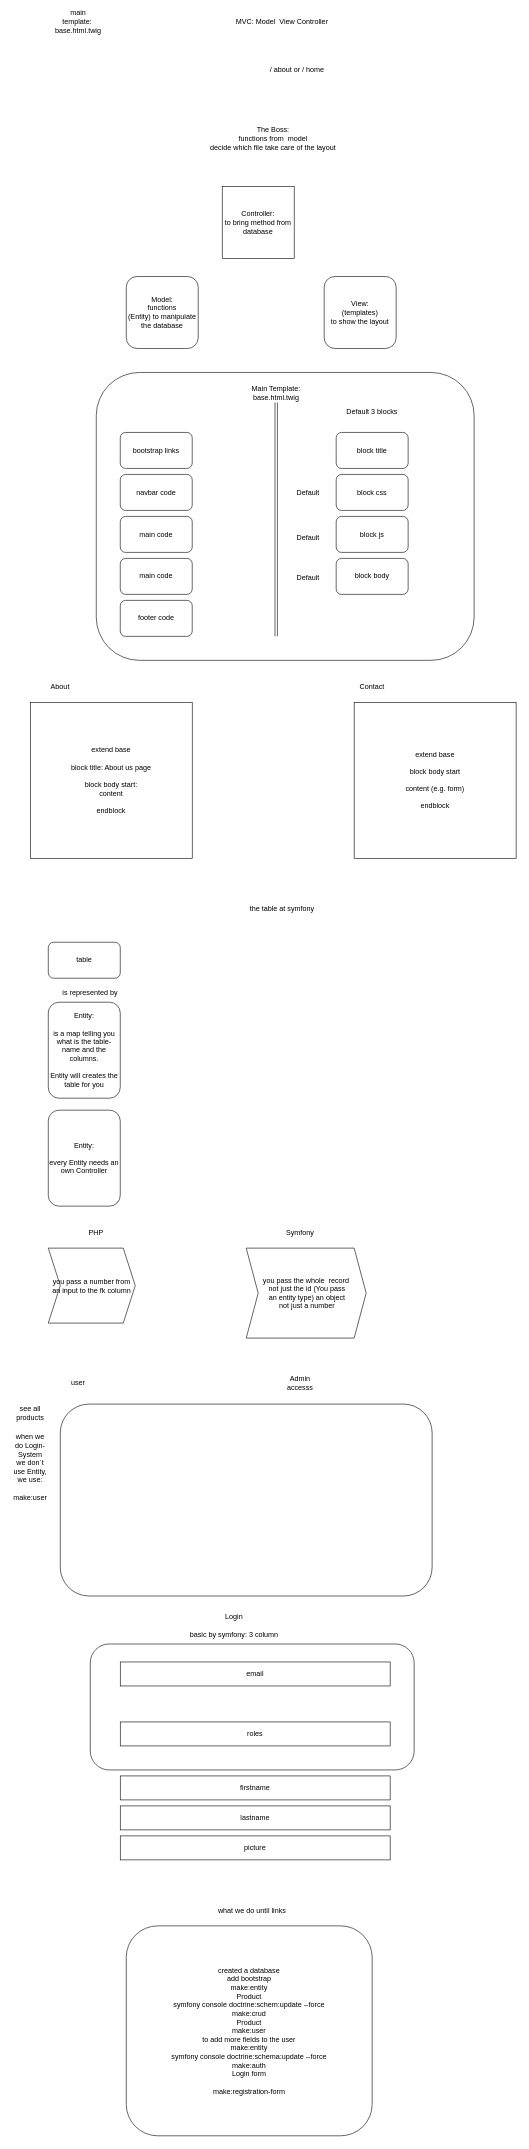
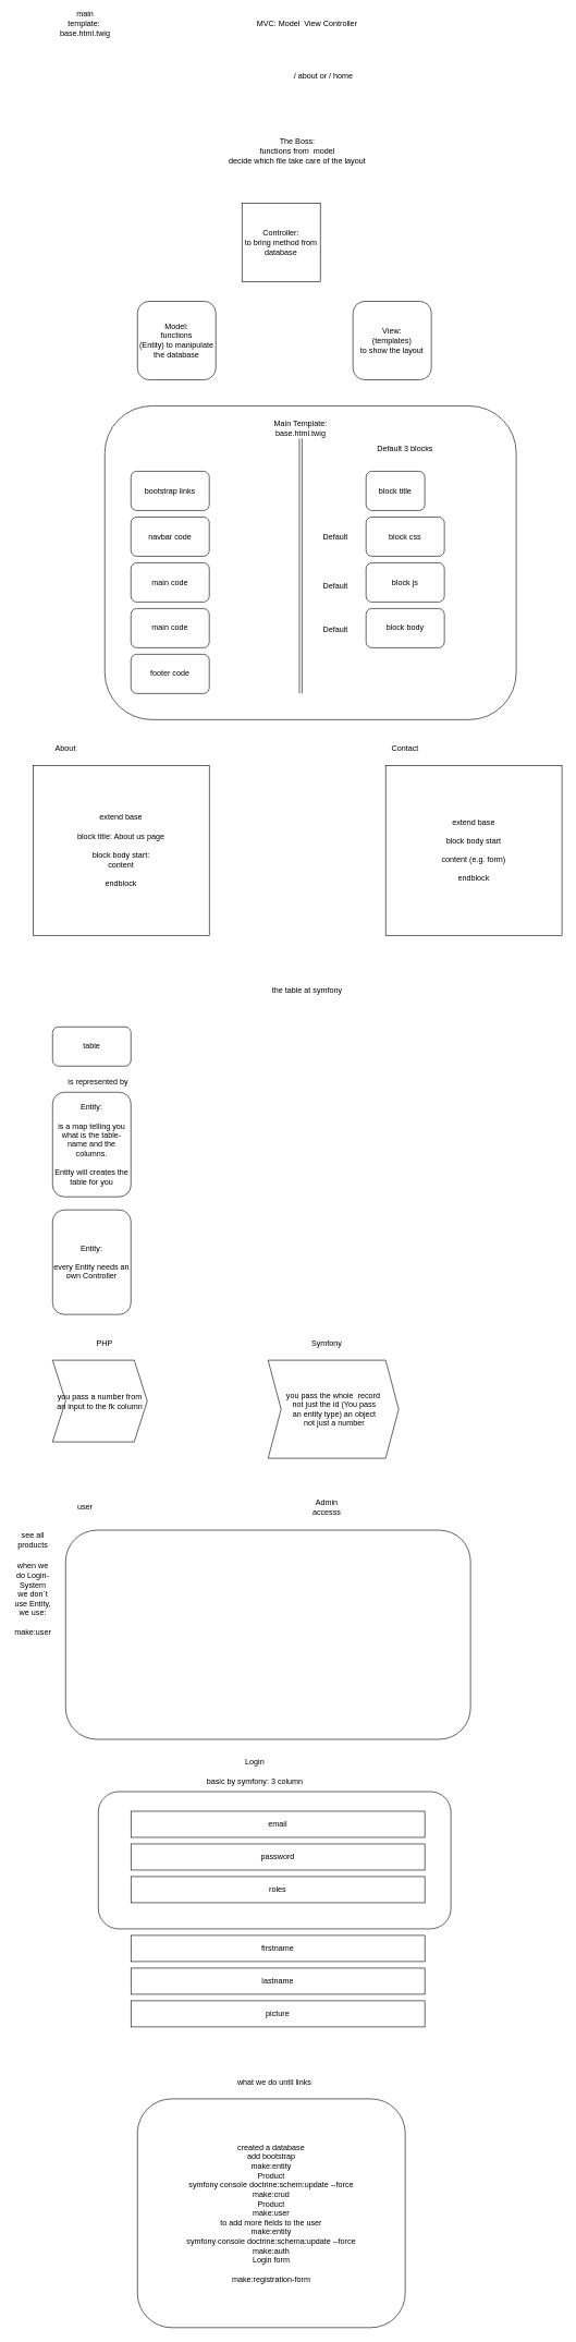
  <mxCell id="0" />
  <mxCell id="1" parent="0" />
  <mxCell id="2" value="Model:&lt;br&gt;functions&lt;br&gt;(Entity) to manipulate the database" style="rounded=1;whiteSpace=wrap;html=1;" parent="1" vertex="1"><mxGeometry x="210" y="460" width="120" height="120" as="geometry" /></mxCell>
  <mxCell id="3" value="View:&lt;br&gt;(templates)&lt;br&gt;to show the layout" style="rounded=1;whiteSpace=wrap;html=1;" parent="1" vertex="1"><mxGeometry x="540" y="460" width="120" height="120" as="geometry" /></mxCell>
  <mxCell id="4" value="Controller:&lt;br&gt;to bring method from database" style="whiteSpace=wrap;html=1;rounded=0;" parent="1" vertex="1"><mxGeometry x="370" y="310" width="120" height="120" as="geometry" /></mxCell>
  <mxCell id="5" value="MVC: Model&amp;nbsp; View Controller" style="text;html=1;strokeColor=none;fillColor=none;align=center;verticalAlign=middle;whiteSpace=wrap;rounded=0;" parent="1" vertex="1"><mxGeometry x="200" y="20" width="540" height="30" as="geometry" /></mxCell>
  <mxCell id="6" value="The Boss:&lt;br&gt;functions from&amp;nbsp; model&lt;br&gt;decide which file take care of the layout" style="text;html=1;strokeColor=none;fillColor=none;align=center;verticalAlign=middle;whiteSpace=wrap;rounded=0;" parent="1" vertex="1"><mxGeometry x="200" y="200" width="510" height="60" as="geometry" /></mxCell>
  <mxCell id="7" value="/ about or / home" style="text;html=1;strokeColor=none;fillColor=none;align=center;verticalAlign=middle;whiteSpace=wrap;rounded=0;" parent="1" vertex="1"><mxGeometry x="280" y="100" width="430" height="30" as="geometry" /></mxCell>
  <mxCell id="8" value="main template:&amp;nbsp;&lt;br&gt;base.html.twig" style="text;html=1;strokeColor=none;fillColor=none;align=center;verticalAlign=middle;whiteSpace=wrap;rounded=0;" parent="1" vertex="1"><mxGeometry x="100" y="20" width="60" height="30" as="geometry" /></mxCell>
  <mxCell id="9" value="" style="rounded=1;whiteSpace=wrap;html=1;" parent="1" vertex="1"><mxGeometry x="160" y="620" width="630" height="480" as="geometry" /></mxCell>
  <mxCell id="10" value="bootstrap links" style="rounded=1;whiteSpace=wrap;html=1;" parent="1" vertex="1"><mxGeometry x="200" y="720" width="120" height="60" as="geometry" /></mxCell>
  <mxCell id="11" value="navbar code" style="rounded=1;whiteSpace=wrap;html=1;" parent="1" vertex="1"><mxGeometry x="200" y="790" width="120" height="60" as="geometry" /></mxCell>
  <mxCell id="12" value="main code" style="rounded=1;whiteSpace=wrap;html=1;" parent="1" vertex="1"><mxGeometry x="200" y="930" width="120" height="60" as="geometry" /></mxCell>
  <mxCell id="13" value="main code" style="rounded=1;whiteSpace=wrap;html=1;" parent="1" vertex="1"><mxGeometry x="200" y="860" width="120" height="60" as="geometry" /></mxCell>
  <mxCell id="14" value="footer code" style="rounded=1;whiteSpace=wrap;html=1;" parent="1" vertex="1"><mxGeometry x="200" y="1000" width="120" height="60" as="geometry" /></mxCell>
  <mxCell id="15" value="" style="shape=link;html=1;" parent="1" target="16" edge="1"><mxGeometry width="100" relative="1" as="geometry"><mxPoint x="460" y="1060" as="sourcePoint" /><mxPoint x="470" y="710" as="targetPoint" /></mxGeometry></mxCell>
  <mxCell id="16" value="Main Template:&lt;br&gt;base.html.twig" style="text;html=1;strokeColor=none;fillColor=none;align=center;verticalAlign=middle;whiteSpace=wrap;rounded=0;" parent="1" vertex="1"><mxGeometry x="330" y="640" width="260" height="30" as="geometry" /></mxCell>
  <mxCell id="17" value="Default 3 blocks" style="text;html=1;strokeColor=none;fillColor=none;align=center;verticalAlign=middle;whiteSpace=wrap;rounded=0;" parent="1" vertex="1"><mxGeometry x="560" y="670" width="120" height="30" as="geometry" /></mxCell>
  <mxCell id="18" value="block css" style="rounded=1;whiteSpace=wrap;html=1;" parent="1" vertex="1"><mxGeometry x="560" y="790" width="120" height="60" as="geometry" /></mxCell>
  <mxCell id="19" value="block js" style="rounded=1;whiteSpace=wrap;html=1;" parent="1" vertex="1"><mxGeometry x="560" y="860" width="120" height="60" as="geometry" /></mxCell>
  <mxCell id="20" value="block body" style="rounded=1;whiteSpace=wrap;html=1;" parent="1" vertex="1"><mxGeometry x="560" y="930" width="120" height="60" as="geometry" /></mxCell>
  <mxCell id="21" value="Default&amp;nbsp;" style="text;html=1;strokeColor=none;fillColor=none;align=center;verticalAlign=middle;whiteSpace=wrap;rounded=0;" parent="1" vertex="1"><mxGeometry x="480" y="805" width="70" height="30" as="geometry" /></mxCell>
  <mxCell id="22" value="Default&amp;nbsp;" style="text;html=1;strokeColor=none;fillColor=none;align=center;verticalAlign=middle;whiteSpace=wrap;rounded=0;" parent="1" vertex="1"><mxGeometry x="480" y="880" width="70" height="30" as="geometry" /></mxCell>
  <mxCell id="23" value="Default&amp;nbsp;" style="text;html=1;strokeColor=none;fillColor=none;align=center;verticalAlign=middle;whiteSpace=wrap;rounded=0;" parent="1" vertex="1"><mxGeometry x="480" y="947" width="70" height="30" as="geometry" /></mxCell>
- <mxCell id="24" value="block title" style="rounded=1;whiteSpace=wrap;html=1;" parent="1" vertex="1"><mxGeometry x="560" y="720" width="120" height="60" as="geometry" /></mxCell>
+ <mxCell id="24" value="block title" style="rounded=1;whiteSpace=wrap;html=1;" parent="1" vertex="1"><mxGeometry x="560" y="720" width="90" height="60" as="geometry" /></mxCell>
  <mxCell id="25" value="extend base&lt;br&gt;&lt;br&gt;block title: About us page&lt;br&gt;&lt;br&gt;block body start:&lt;br&gt;content&lt;br&gt;&lt;br&gt;endblock" style="rounded=0;whiteSpace=wrap;html=1;" parent="1" vertex="1"><mxGeometry x="50" y="1170" width="270" height="260" as="geometry" /></mxCell>
  <mxCell id="26" value="extend base&lt;br&gt;&lt;br&gt;block body start&lt;br&gt;&lt;br&gt;content (e.g. form)&lt;br&gt;&lt;br&gt;endblock" style="rounded=0;whiteSpace=wrap;html=1;" parent="1" vertex="1"><mxGeometry x="590" y="1170" width="270" height="260" as="geometry" /></mxCell>
  <mxCell id="27" value="About" style="text;html=1;strokeColor=none;fillColor=none;align=center;verticalAlign=middle;whiteSpace=wrap;rounded=0;" parent="1" vertex="1"><mxGeometry x="70" y="1130" width="60" height="30" as="geometry" /></mxCell>
  <mxCell id="28" value="Contact" style="text;html=1;strokeColor=none;fillColor=none;align=center;verticalAlign=middle;whiteSpace=wrap;rounded=0;" parent="1" vertex="1"><mxGeometry x="590" y="1130" width="60" height="30" as="geometry" /></mxCell>
  <mxCell id="29" value="table" style="rounded=1;whiteSpace=wrap;html=1;" parent="1" vertex="1"><mxGeometry x="80" y="1570" width="120" height="60" as="geometry" /></mxCell>
  <mxCell id="30" value="the table at symfony" style="text;html=1;strokeColor=none;fillColor=none;align=center;verticalAlign=middle;whiteSpace=wrap;rounded=0;" parent="1" vertex="1"><mxGeometry x="330" y="1500" width="280" height="30" as="geometry" /></mxCell>
  <mxCell id="31" value="is represented by" style="text;html=1;strokeColor=none;fillColor=none;align=center;verticalAlign=middle;whiteSpace=wrap;rounded=0;" parent="1" vertex="1"><mxGeometry x="80" y="1640" width="140" height="30" as="geometry" /></mxCell>
  <mxCell id="32" value="Entity:&lt;br&gt;&lt;br&gt;is a map telling you what is the table-name and the columns.&lt;br&gt;&lt;br&gt;Entity will creates the table for you" style="rounded=1;whiteSpace=wrap;html=1;" parent="1" vertex="1"><mxGeometry x="80" y="1670" width="120" height="160" as="geometry" /></mxCell>
  <mxCell id="33" value="Entity:&lt;br&gt;&lt;br&gt;every Entity needs an own Controller" style="rounded=1;whiteSpace=wrap;html=1;" parent="1" vertex="1"><mxGeometry x="80" y="1850" width="120" height="160" as="geometry" /></mxCell>
  <mxCell id="34" value="you pass a number from &lt;br&gt;an input to the fk column" style="shape=step;perimeter=stepPerimeter;whiteSpace=wrap;html=1;fixedSize=1;" parent="1" vertex="1"><mxGeometry x="80" y="2080" width="145" height="125" as="geometry" /></mxCell>
  <mxCell id="35" value="you pass the whole&amp;nbsp; record&lt;br&gt;&amp;nbsp;not just the id (You pass&lt;br&gt;&amp;nbsp;an entity type) an object&lt;br&gt;&amp;nbsp;not just a number" style="shape=step;perimeter=stepPerimeter;whiteSpace=wrap;html=1;fixedSize=1;" parent="1" vertex="1"><mxGeometry x="410" y="2080" width="200" height="150" as="geometry" /></mxCell>
  <mxCell id="36" value="PHP" style="text;html=1;strokeColor=none;fillColor=none;align=center;verticalAlign=middle;whiteSpace=wrap;rounded=0;" parent="1" vertex="1"><mxGeometry y="2040" width="60" height="30" as="geometry" x="130" /></mxCell>
  <mxCell id="37" value="Symfony" style="text;html=1;strokeColor=none;fillColor=none;align=center;verticalAlign=middle;whiteSpace=wrap;rounded=0;" parent="1" vertex="1"><mxGeometry x="470" y="2040" width="60" height="30" as="geometry" /></mxCell>
  <mxCell id="38" value="" style="rounded=1;whiteSpace=wrap;html=1;" vertex="1" parent="1"><mxGeometry x="100" y="2340" width="620" height="320" as="geometry" /></mxCell>
  <mxCell id="39" value="user" style="text;html=1;strokeColor=none;fillColor=none;align=center;verticalAlign=middle;whiteSpace=wrap;rounded=0;" vertex="1" parent="1"><mxGeometry x="100" y="2290" width="60" height="30" as="geometry" /></mxCell>
  <mxCell id="40" value="see all products" style="text;html=1;strokeColor=none;fillColor=none;align=center;verticalAlign=middle;whiteSpace=wrap;rounded=0;" vertex="1" parent="1"><mxGeometry x="20" y="2340" width="60" height="30" as="geometry" /></mxCell>
  <mxCell id="41" value="Admin accesss" style="text;html=1;strokeColor=none;fillColor=none;align=center;verticalAlign=middle;whiteSpace=wrap;rounded=0;" vertex="1" parent="1"><mxGeometry x="470" y="2290" width="60" height="30" as="geometry" /></mxCell>
  <mxCell id="42" value="when we do Login-System we don´t use Entity, we use:&lt;br&gt;&lt;br&gt;make:user" style="text;html=1;strokeColor=none;fillColor=none;align=center;verticalAlign=middle;whiteSpace=wrap;rounded=0;" vertex="1" parent="1"><mxGeometry x="20" y="2430" width="60" height="30" as="geometry" /></mxCell>
  <mxCell id="43" value="" style="rounded=1;whiteSpace=wrap;html=1;" vertex="1" parent="1"><mxGeometry x="150" y="2740" width="540" height="210" as="geometry" /></mxCell>
  <mxCell id="44" value="Login" style="text;html=1;strokeColor=none;fillColor=none;align=center;verticalAlign=middle;whiteSpace=wrap;rounded=0;" vertex="1" parent="1"><mxGeometry x="360" y="2680" width="60" height="30" as="geometry" /></mxCell>
  <mxCell id="45" value="email" style="rounded=0;whiteSpace=wrap;html=1;" vertex="1" parent="1"><mxGeometry x="200" y="2770" width="450" height="40" as="geometry" /></mxCell>
+ <mxCell id="46" value="password" style="rounded=0;whiteSpace=wrap;html=1;" vertex="1" parent="1"><mxGeometry x="200" y="2820" width="450" height="40" as="geometry" /></mxCell>
  <mxCell id="47" value="roles" style="rounded=0;whiteSpace=wrap;html=1;" vertex="1" parent="1"><mxGeometry x="200" y="2870" width="450" height="40" as="geometry" /></mxCell>
  <mxCell id="48" value="lastname" style="rounded=0;whiteSpace=wrap;html=1;" vertex="1" parent="1"><mxGeometry x="200" y="3010" width="450" height="40" as="geometry" /></mxCell>
  <mxCell id="49" value="firstname" style="rounded=0;whiteSpace=wrap;html=1;" vertex="1" parent="1"><mxGeometry x="200" y="2960" width="450" height="40" as="geometry" /></mxCell>
  <mxCell id="50" value="picture" style="rounded=0;whiteSpace=wrap;html=1;" vertex="1" parent="1"><mxGeometry x="200" y="3060" width="450" height="40" as="geometry" /></mxCell>
  <mxCell id="51" value="basic by symfony: 3 column" style="text;html=1;strokeColor=none;fillColor=none;align=center;verticalAlign=middle;whiteSpace=wrap;rounded=0;" vertex="1" parent="1"><mxGeometry x="240" y="2710" width="300" height="30" as="geometry" /></mxCell>
  <mxCell id="52" value="what we do until links" style="text;html=1;strokeColor=none;fillColor=none;align=center;verticalAlign=middle;whiteSpace=wrap;rounded=0;" vertex="1" parent="1"><mxGeometry x="300" y="3170" width="240" height="30" as="geometry" /></mxCell>
  <mxCell id="53" value="created a database&lt;br&gt;add bootstrap&lt;br&gt;make:entity&lt;br&gt;Product&lt;br&gt;symfony console doctrine:schem:update --force&lt;br&gt;make:crud&lt;br&gt;Product&lt;br&gt;make:user&lt;br&gt;to add more fields to the user&lt;br&gt;make:entity&lt;br&gt;symfony console doctrine:schema:update --force&lt;br&gt;make:auth&lt;br&gt;Login form&lt;br&gt;&lt;br&gt;make:registration-form" style="rounded=1;whiteSpace=wrap;html=1;" vertex="1" parent="1"><mxGeometry x="210" y="3210" width="410" height="350" as="geometry" /></mxCell>
